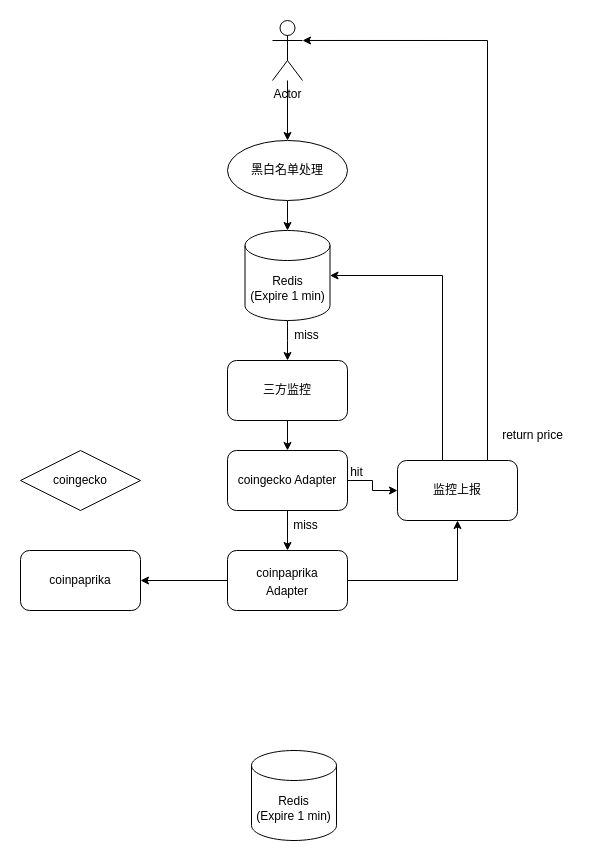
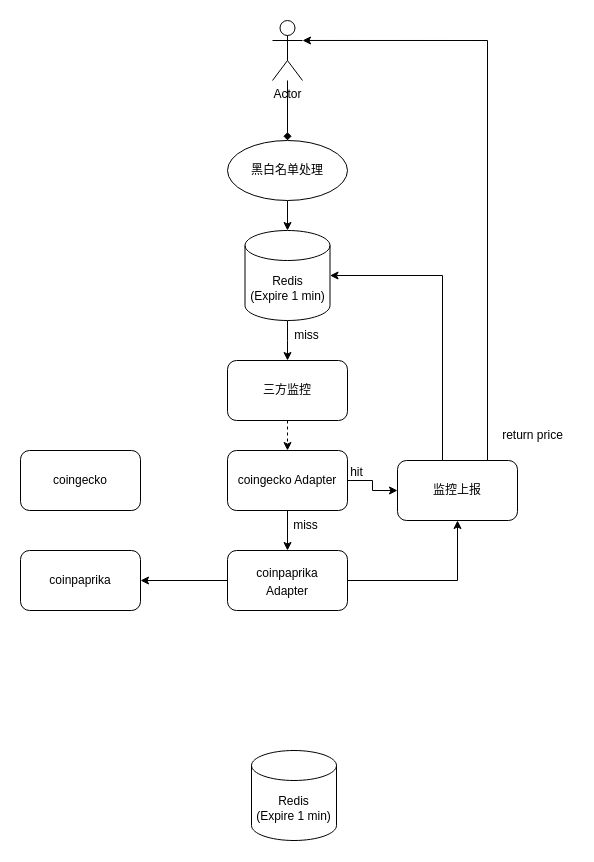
  <mxCell id="0" />
  <mxCell id="1" parent="0" />
  <mxCell id="2" value="" style="edgeStyle=orthogonalEdgeStyle;rounded=0;orthogonalLoop=1;jettySize=auto;html=1;" edge="1" parent="1" source="3"><mxGeometry relative="1" as="geometry"><mxPoint x="287" y="360" as="targetPoint" /></mxGeometry></mxCell>
  <mxCell id="3" value="Redis&lt;br&gt;(Expire 1 min)" style="shape=cylinder3;whiteSpace=wrap;html=1;boundedLbl=1;backgroundOutline=1;size=15;" vertex="1" parent="1"><mxGeometry x="244.5" y="230" width="85" height="90" as="geometry" /></mxCell>
  <mxCell id="4" value="" style="edgeStyle=orthogonalEdgeStyle;rounded=0;orthogonalLoop=1;jettySize=auto;html=1;" edge="1" parent="1" source="6" target="9"><mxGeometry relative="1" as="geometry" /></mxCell>
  <mxCell id="5" style="edgeStyle=orthogonalEdgeStyle;rounded=0;orthogonalLoop=1;jettySize=auto;html=1;exitX=1;exitY=0.5;exitDx=0;exitDy=0;entryX=0;entryY=0.5;entryDx=0;entryDy=0;" edge="1" parent="1" source="6" target="14"><mxGeometry relative="1" as="geometry" /></mxCell>
  <mxCell id="6" value="coingecko Adapter" style="rounded=1;whiteSpace=wrap;html=1;" vertex="1" parent="1"><mxGeometry x="227" y="450" width="120" height="60" as="geometry" /></mxCell>
  <mxCell id="7" style="edgeStyle=orthogonalEdgeStyle;rounded=0;orthogonalLoop=1;jettySize=auto;html=1;entryX=0.5;entryY=1;entryDx=0;entryDy=0;" edge="1" parent="1" source="9" target="14"><mxGeometry relative="1" as="geometry" /></mxCell>
  <mxCell id="8" style="edgeStyle=orthogonalEdgeStyle;rounded=0;orthogonalLoop=1;jettySize=auto;html=1;exitX=0;exitY=0.5;exitDx=0;exitDy=0;entryX=1;entryY=0.5;entryDx=0;entryDy=0;" edge="1" parent="1" source="9" target="23"><mxGeometry relative="1" as="geometry" /></mxCell>
  <mxCell id="9" value="&lt;table id=&quot;3893c9cf-16d9-4c6e-9450-707d32a2a02b&quot; class=&quot;simple-table&quot;&gt;&lt;tbody&gt;&lt;tr id=&quot;10b8a67f-8c77-4f25-928b-4482de56c09c&quot;&gt;&lt;td id=&quot;b&gt;DO&quot; class=&quot;&quot;&gt;coinpaprika&lt;/td&gt;&lt;/tr&gt;&lt;/tbody&gt;&lt;/table&gt;Adapter" style="rounded=1;whiteSpace=wrap;html=1;" vertex="1" parent="1"><mxGeometry x="227" y="550" width="120" height="60" as="geometry" /></mxCell>
  <mxCell id="10" value="miss" style="text;html=1;align=center;verticalAlign=middle;resizable=0;points=[];autosize=1;strokeColor=none;fillColor=none;" vertex="1" parent="1"><mxGeometry x="281" y="320" width="50" height="30" as="geometry" /></mxCell>
  <mxCell id="11" value="miss" style="text;html=1;align=center;verticalAlign=middle;resizable=0;points=[];autosize=1;strokeColor=none;fillColor=none;" vertex="1" parent="1"><mxGeometry x="279.5" y="510" width="50" height="30" as="geometry" /></mxCell>
  <mxCell id="12" style="edgeStyle=orthogonalEdgeStyle;rounded=0;orthogonalLoop=1;jettySize=auto;html=1;entryX=1;entryY=0.5;entryDx=0;entryDy=0;entryPerimeter=0;" edge="1" parent="1" source="14" target="3"><mxGeometry relative="1" as="geometry"><Array as="points"><mxPoint x="442" y="275" /></Array></mxGeometry></mxCell>
  <mxCell id="13" style="edgeStyle=orthogonalEdgeStyle;rounded=0;orthogonalLoop=1;jettySize=auto;html=1;exitX=0.75;exitY=0;exitDx=0;exitDy=0;entryX=1;entryY=0.333;entryDx=0;entryDy=0;entryPerimeter=0;" edge="1" parent="1" source="14" target="18"><mxGeometry relative="1" as="geometry" /></mxCell>
  <mxCell id="14" value="监控上报" style="rounded=1;whiteSpace=wrap;html=1;" vertex="1" parent="1"><mxGeometry x="397" y="460" width="120" height="60" as="geometry" /></mxCell>
- <mxCell id="15" style="edgeStyle=orthogonalEdgeStyle;rounded=0;orthogonalLoop=1;jettySize=auto;html=1;exitX=0.5;exitY=1;exitDx=0;exitDy=0;entryX=0.5;entryY=0;entryDx=0;entryDy=0;" edge="1" parent="1" source="16" target="6"><mxGeometry relative="1" as="geometry" /></mxCell>
+ <mxCell id="15" style="edgeStyle=orthogonalEdgeStyle;rounded=0;orthogonalLoop=1;jettySize=auto;html=1;exitX=0.5;exitY=1;exitDx=0;exitDy=0;entryX=0.5;entryY=0;entryDx=0;entryDy=0;dashed=1;" edge="1" parent="1" source="16" target="6"><mxGeometry relative="1" as="geometry" /></mxCell>
  <mxCell id="16" value="三方监控" style="rounded=1;whiteSpace=wrap;html=1;" vertex="1" parent="1"><mxGeometry x="227" y="360" width="120" height="60" as="geometry" /></mxCell>
- <mxCell id="17" style="edgeStyle=orthogonalEdgeStyle;rounded=0;orthogonalLoop=1;jettySize=auto;html=1;entryX=0.5;entryY=0;entryDx=0;entryDy=0;" edge="1" parent="1" source="18" target="20"><mxGeometry relative="1" as="geometry" /></mxCell>
+ <mxCell id="17" style="edgeStyle=orthogonalEdgeStyle;rounded=0;orthogonalLoop=1;jettySize=auto;html=1;entryX=0.5;entryY=0;entryDx=0;entryDy=0;endArrow=diamond;" edge="1" parent="1" source="18" target="20"><mxGeometry relative="1" as="geometry" /></mxCell>
  <mxCell id="18" value="Actor" style="shape=umlActor;verticalLabelPosition=bottom;verticalAlign=top;html=1;outlineConnect=0;" vertex="1" parent="1"><mxGeometry x="272" y="20" width="30" height="60" as="geometry" /></mxCell>
  <mxCell id="19" style="edgeStyle=orthogonalEdgeStyle;rounded=0;orthogonalLoop=1;jettySize=auto;html=1;exitX=0.5;exitY=1;exitDx=0;exitDy=0;entryX=0.5;entryY=0;entryDx=0;entryDy=0;entryPerimeter=0;" edge="1" parent="1" source="20" target="3"><mxGeometry relative="1" as="geometry" /></mxCell>
  <mxCell id="20" value="黑白名单处理" style="ellipse;whiteSpace=wrap;html=1;" vertex="1" parent="1"><mxGeometry x="227" y="140" width="120" height="60" as="geometry" /></mxCell>
  <mxCell id="21" value="return price" style="text;html=1;align=center;verticalAlign=middle;resizable=0;points=[];autosize=1;strokeColor=none;fillColor=none;" vertex="1" parent="1"><mxGeometry x="492" y="420" width="80" height="30" as="geometry" /></mxCell>
- <mxCell id="22" value="coingecko" style="rhombus;whiteSpace=wrap;html=1;" vertex="1" parent="1"><mxGeometry x="20" y="450" width="120" height="60" as="geometry" /></mxCell>
+ <mxCell id="22" value="coingecko" style="rounded=1;whiteSpace=wrap;html=1;" vertex="1" parent="1"><mxGeometry x="20" y="450" width="120" height="60" as="geometry" /></mxCell>
  <mxCell id="23" value="&lt;table style=&quot;border-color: var(--border-color);&quot; id=&quot;3893c9cf-16d9-4c6e-9450-707d32a2a02b&quot; class=&quot;simple-table&quot;&gt;&lt;tbody style=&quot;border-color: var(--border-color);&quot;&gt;&lt;tr style=&quot;border-color: var(--border-color);&quot; id=&quot;10b8a67f-8c77-4f25-928b-4482de56c09c&quot;&gt;&lt;td style=&quot;border-color: var(--border-color);&quot; id=&quot;b&gt;DO&quot; class=&quot;&quot;&gt;coinpaprika&lt;/td&gt;&lt;/tr&gt;&lt;/tbody&gt;&lt;/table&gt;" style="rounded=1;whiteSpace=wrap;html=1;" vertex="1" parent="1"><mxGeometry x="20" y="550" width="120" height="60" as="geometry" /></mxCell>
  <mxCell id="24" value="hit" style="text;html=1;align=center;verticalAlign=middle;resizable=0;points=[];autosize=1;strokeColor=none;fillColor=none;" vertex="1" parent="1"><mxGeometry x="336" y="457" width="40" height="30" as="geometry" /></mxCell>
  <mxCell id="25" value="Redis&lt;br&gt;(Expire 1 min)" style="shape=cylinder3;whiteSpace=wrap;html=1;boundedLbl=1;backgroundOutline=1;size=15;" vertex="1" parent="1"><mxGeometry x="251" y="750" width="85" height="90" as="geometry" /></mxCell>
